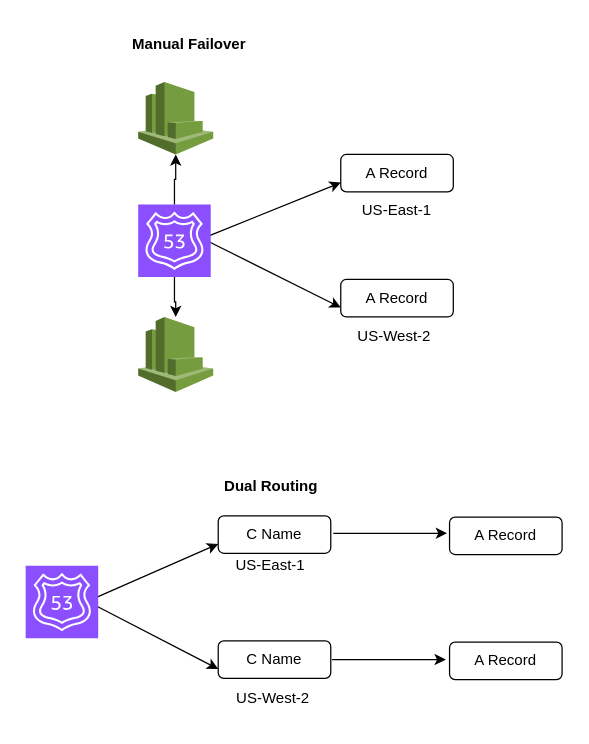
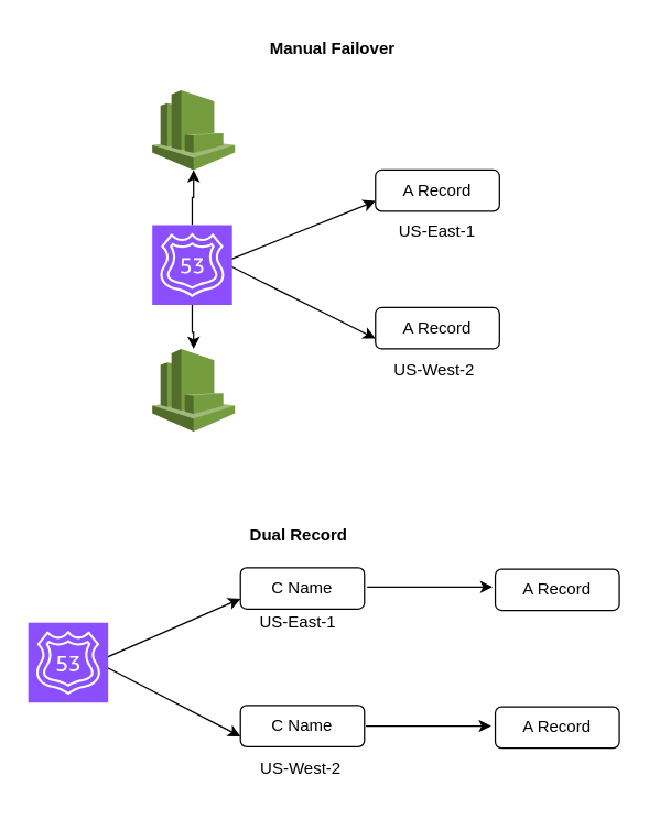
  <mxCell id="0" />
  <mxCell id="1" parent="0" />
  <mxCell id="2" value="A Record" style="rounded=1;whiteSpace=wrap;html=1;" parent="1" vertex="1"><mxGeometry x="272" y="123" width="90" height="30" as="geometry" /></mxCell>
  <mxCell id="3" value="A Record" style="rounded=1;whiteSpace=wrap;html=1;" parent="1" vertex="1"><mxGeometry x="272" y="223" width="90" height="30" as="geometry" /></mxCell>
  <mxCell id="4" value="" style="endArrow=classic;html=1;rounded=0;entryX=0;entryY=0.75;entryDx=0;entryDy=0;exitX=1;exitY=0.5;exitDx=0;exitDy=0;exitPerimeter=0;" parent="1" target="2" edge="1"><mxGeometry width="50" height="50" relative="1" as="geometry"><mxPoint x="167" y="188" as="sourcePoint" /><mxPoint x="242" y="133" as="targetPoint" /></mxGeometry></mxCell>
  <mxCell id="5" value="" style="endArrow=classic;html=1;rounded=0;entryX=0;entryY=0.75;entryDx=0;entryDy=0;" parent="1" target="3" edge="1"><mxGeometry width="50" height="50" relative="1" as="geometry"><mxPoint x="167" y="193" as="sourcePoint" /><mxPoint x="232" y="183" as="targetPoint" /></mxGeometry></mxCell>
  <mxCell id="6" value="C Name" style="rounded=1;whiteSpace=wrap;html=1;" parent="1" vertex="1"><mxGeometry x="174" y="412" width="90" height="30" as="geometry" /></mxCell>
  <mxCell id="7" value="C Name" style="rounded=1;whiteSpace=wrap;html=1;" parent="1" vertex="1"><mxGeometry x="174" y="512" width="90" height="30" as="geometry" /></mxCell>
  <mxCell id="8" value="" style="endArrow=classic;html=1;rounded=0;entryX=0;entryY=0.75;entryDx=0;entryDy=0;" parent="1" target="6" edge="1"><mxGeometry width="50" height="50" relative="1" as="geometry"><mxPoint x="77" y="477" as="sourcePoint" /><mxPoint x="144" y="422" as="targetPoint" /></mxGeometry></mxCell>
  <mxCell id="9" value="" style="endArrow=classic;html=1;rounded=0;entryX=0;entryY=0.75;entryDx=0;entryDy=0;" parent="1" target="7" edge="1"><mxGeometry width="50" height="50" relative="1" as="geometry"><mxPoint x="75" y="483.391" as="sourcePoint" /><mxPoint x="134" y="466" as="targetPoint" /></mxGeometry></mxCell>
  <mxCell id="10" value="A Record" style="rounded=1;whiteSpace=wrap;html=1;" parent="1" vertex="1"><mxGeometry x="359" y="413" width="90" height="30" as="geometry" /></mxCell>
  <mxCell id="11" value="A Record" style="rounded=1;whiteSpace=wrap;html=1;" parent="1" vertex="1"><mxGeometry x="359" y="513" width="90" height="30" as="geometry" /></mxCell>
  <mxCell id="12" value="" style="endArrow=classic;html=1;rounded=0;" parent="1" edge="1"><mxGeometry width="50" height="50" relative="1" as="geometry"><mxPoint x="266" y="426" as="sourcePoint" /><mxPoint x="357" y="426" as="targetPoint" /></mxGeometry></mxCell>
  <mxCell id="13" value="" style="endArrow=classic;html=1;rounded=0;" parent="1" edge="1"><mxGeometry width="50" height="50" relative="1" as="geometry"><mxPoint x="265" y="527" as="sourcePoint" /><mxPoint x="356" y="527" as="targetPoint" /></mxGeometry></mxCell>
  <mxCell id="14" value="US-East-1" style="text;html=1;align=center;verticalAlign=middle;whiteSpace=wrap;rounded=0;" parent="1" vertex="1"><mxGeometry x="287" y="153" width="60" height="30" as="geometry" /></mxCell>
  <mxCell id="15" value="US-West-2" style="text;html=1;align=center;verticalAlign=middle;whiteSpace=wrap;rounded=0;" parent="1" vertex="1"><mxGeometry x="280" y="254" width="70" height="30" as="geometry" /></mxCell>
  <mxCell id="16" value="US-West-2" style="text;html=1;align=center;verticalAlign=middle;whiteSpace=wrap;rounded=0;" parent="1" vertex="1"><mxGeometry x="183" y="543" width="70" height="30" as="geometry" /></mxCell>
  <mxCell id="17" value="US-East-1" style="text;html=1;align=center;verticalAlign=middle;whiteSpace=wrap;rounded=0;" parent="1" vertex="1"><mxGeometry x="186" y="437" width="60" height="30" as="geometry" /></mxCell>
- <mxCell id="18" value="Dual Routing" style="text;html=1;align=center;verticalAlign=middle;whiteSpace=wrap;rounded=0;fontStyle=1" vertex="1" parent="1"><mxGeometry x="157" y="374" width="119" height="30" as="geometry" /></mxCell>
- <mxCell id="19" value="Manual Failover" style="text;html=1;align=center;verticalAlign=middle;whiteSpace=wrap;rounded=0;fontStyle=1" vertex="1" parent="1"><mxGeometry x="101" y="20" width="100" height="30" as="geometry" /></mxCell>
+ <mxCell id="18" value="Dual Record" style="text;html=1;align=center;verticalAlign=middle;whiteSpace=wrap;rounded=0;fontStyle=1" vertex="1" parent="1"><mxGeometry x="157" y="374" width="119" height="30" as="geometry" /></mxCell>
+ <mxCell id="19" value="Manual Failover" style="text;html=1;align=center;verticalAlign=middle;whiteSpace=wrap;rounded=0;fontStyle=1" vertex="1" parent="1"><mxGeometry x="191" y="20" width="100" height="30" as="geometry" /></mxCell>
  <mxCell id="20" value="" style="edgeStyle=orthogonalEdgeStyle;rounded=0;orthogonalLoop=1;jettySize=auto;html=1;" edge="1" parent="1" source="22" target="24"><mxGeometry relative="1" as="geometry" /></mxCell>
  <mxCell id="21" value="" style="edgeStyle=orthogonalEdgeStyle;rounded=0;orthogonalLoop=1;jettySize=auto;html=1;" edge="1" parent="1" source="22" target="25"><mxGeometry relative="1" as="geometry" /></mxCell>
  <mxCell id="22" value="" style="sketch=0;points=[[0,0,0],[0.25,0,0],[0.5,0,0],[0.75,0,0],[1,0,0],[0,1,0],[0.25,1,0],[0.5,1,0],[0.75,1,0],[1,1,0],[0,0.25,0],[0,0.5,0],[0,0.75,0],[1,0.25,0],[1,0.5,0],[1,0.75,0]];outlineConnect=0;fontColor=#232F3E;fillColor=#8C4FFF;strokeColor=#ffffff;dashed=0;verticalLabelPosition=bottom;verticalAlign=top;align=center;html=1;fontSize=12;fontStyle=0;aspect=fixed;shape=mxgraph.aws4.resourceIcon;resIcon=mxgraph.aws4.route_53;" vertex="1" parent="1"><mxGeometry x="110" y="163" width="58" height="58" as="geometry" /></mxCell>
  <mxCell id="23" value="" style="sketch=0;points=[[0,0,0],[0.25,0,0],[0.5,0,0],[0.75,0,0],[1,0,0],[0,1,0],[0.25,1,0],[0.5,1,0],[0.75,1,0],[1,1,0],[0,0.25,0],[0,0.5,0],[0,0.75,0],[1,0.25,0],[1,0.5,0],[1,0.75,0]];outlineConnect=0;fontColor=#232F3E;fillColor=#8C4FFF;strokeColor=#ffffff;dashed=0;verticalLabelPosition=bottom;verticalAlign=top;align=center;html=1;fontSize=12;fontStyle=0;aspect=fixed;shape=mxgraph.aws4.resourceIcon;resIcon=mxgraph.aws4.route_53;" vertex="1" parent="1"><mxGeometry x="20" y="452" width="58" height="58" as="geometry" /></mxCell>
  <mxCell id="24" value="" style="outlineConnect=0;dashed=0;verticalLabelPosition=bottom;verticalAlign=top;align=center;html=1;shape=mxgraph.aws3.cloudwatch;fillColor=#759C3E;gradientColor=none;" vertex="1" parent="1"><mxGeometry x="110" y="65" width="60" height="58" as="geometry" /></mxCell>
  <mxCell id="25" value="" style="outlineConnect=0;dashed=0;verticalLabelPosition=bottom;verticalAlign=top;align=center;html=1;shape=mxgraph.aws3.cloudwatch;fillColor=#759C3E;gradientColor=none;" vertex="1" parent="1"><mxGeometry x="110" y="253" width="60" height="60" as="geometry" /></mxCell>
